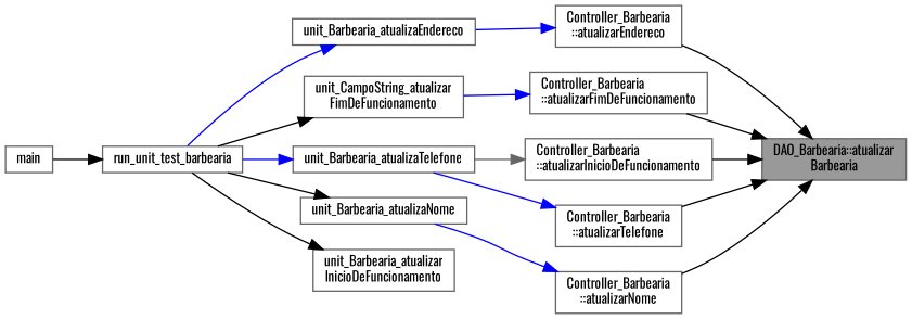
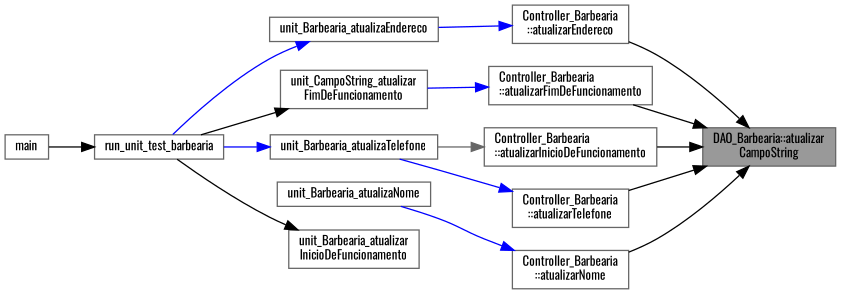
  digraph {
    fontname=Oswald
    rankdir=RL
    node [color=grey40 fillcolor=white fontname=Oswald fontsize=10 shape=box style=filled]
    edge [color=black dir=back fontname=Oswald fontsize=10 labelfontname=Helvetica labelfontsize=10 style=solid]
-   n1 [color=gray40 fillcolor=grey60 fontcolor=black height=0.2 label="DAO_Barbearia::atualizar\lBarbearia" width=0.4]
+   n1 [color=gray40 fillcolor=grey60 fontcolor=black height=0.2 label="DAO_Barbearia::atualizar\lCampoString" width=0.4]
    n2 [height=0.2 label="Controller_Barbearia\l::atualizarEndereco" width=0.4]
    n3 [height=0.2 label="Controller_Barbearia\l::atualizarFimDeFuncionamento" width=0.4]
    n4 [height=0.2 label="Controller_Barbearia\l::atualizarInicioDeFuncionamento" width=0.4]
    n5 [height=0.2 label="Controller_Barbearia\l::atualizarNome" width=0.4]
    n6 [height=0.2 label="Controller_Barbearia\l::atualizarTelefone" width=0.4]
    n7 [height=0.2 label=unit_Barbearia_atualizaEndereco width=0.4]
    n8 [height=0.2 label="unit_CampoString_atualizar\lFimDeFuncionamento" width=0.4]
    n9 [height=0.2 label=unit_Barbearia_atualizaTelefone width=0.4]
    n10 [height=0.2 label=unit_Barbearia_atualizaNome width=0.4]
    n11 [height=0.2 label=run_unit_test_barbearia width=0.4]
    n12 [height=0.2 label=main width=0.4]
    n13 [height=0.2 label="unit_Barbearia_atualizar\lInicioDeFuncionamento" width=0.4]
    n1 -> n2
    n1 -> n3
    n1 -> n4
    n1 -> n5
    n1 -> n6
    n2 -> n7 [color=blue]
    n3 -> n8 [color=blue]
    n4 -> n9 [color=gray40]
    n5 -> n10 [color=blue]
    n6 -> n9 [color=blue]
    n7 -> n11 [color=blue]
    n8 -> n11
    n9 -> n11 [color=blue]
-   n10 -> n11
    n11 -> n12
    n13 -> n11
  }
